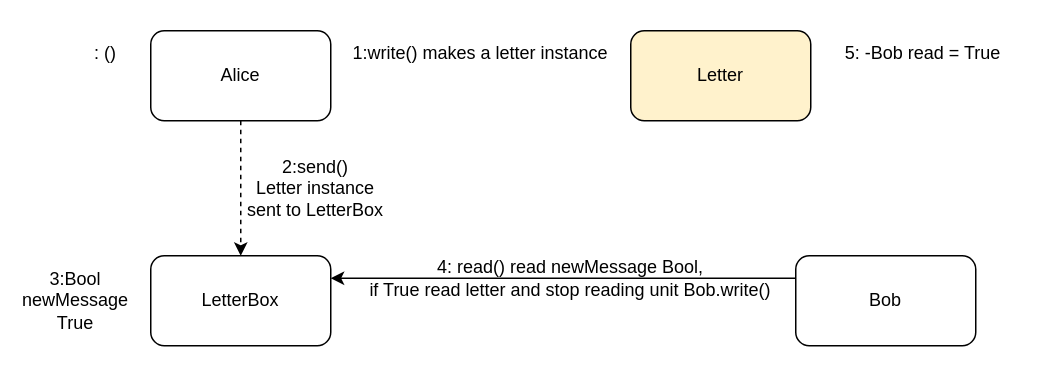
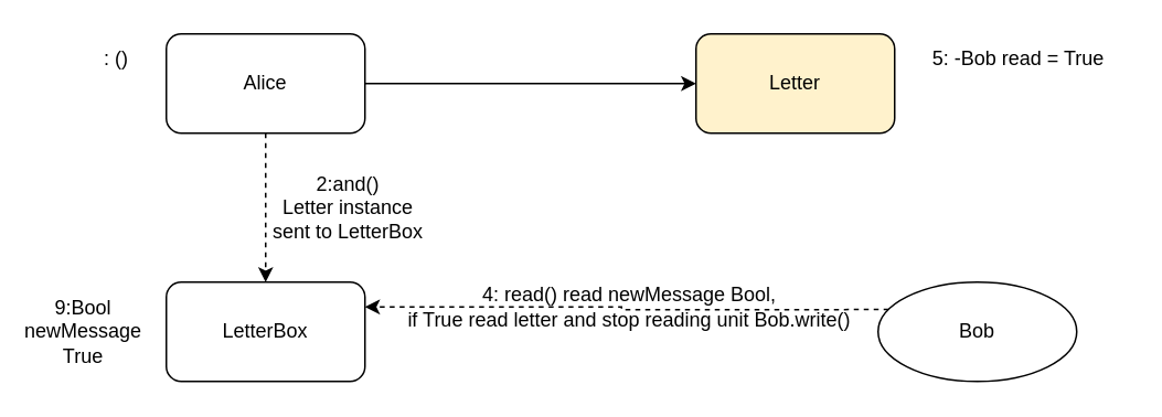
  <mxCell id="0" />
  <mxCell id="1" parent="0" />
+ <mxCell id="2" value="" style="edgeStyle=orthogonalEdgeStyle;rounded=0;orthogonalLoop=1;jettySize=auto;html=1;" edge="1" parent="1" source="4" target="7"><mxGeometry relative="1" as="geometry" /></mxCell>
  <mxCell id="3" style="edgeStyle=orthogonalEdgeStyle;rounded=0;orthogonalLoop=1;jettySize=auto;html=1;entryX=0.5;entryY=0;entryDx=0;entryDy=0;dashed=1;" edge="1" parent="1" source="4" target="8"><mxGeometry relative="1" as="geometry" /></mxCell>
  <mxCell id="4" value="Alice" style="rounded=1;whiteSpace=wrap;html=1;" vertex="1" parent="1"><mxGeometry x="100" y="20" width="120" height="60" as="geometry" /></mxCell>
- <mxCell id="5" style="edgeStyle=orthogonalEdgeStyle;rounded=0;orthogonalLoop=1;jettySize=auto;html=1;entryX=1;entryY=0.25;entryDx=0;entryDy=0;exitX=0;exitY=0.25;exitDx=0;exitDy=0;" edge="1" parent="1" source="6" target="8"><mxGeometry relative="1" as="geometry" /></mxCell>
- <mxCell id="6" value="Bob" style="rounded=1;whiteSpace=wrap;html=1;" vertex="1" parent="1"><mxGeometry x="530" y="170" width="120" height="60" as="geometry" /></mxCell>
+ <mxCell id="5" style="edgeStyle=orthogonalEdgeStyle;rounded=0;orthogonalLoop=1;jettySize=auto;html=1;entryX=1;entryY=0.25;entryDx=0;entryDy=0;exitX=0;exitY=0.25;exitDx=0;exitDy=0;dashed=1;" edge="1" parent="1" source="6" target="8"><mxGeometry relative="1" as="geometry" /></mxCell>
+ <mxCell id="6" value="Bob" style="ellipse;whiteSpace=wrap;html=1;" vertex="1" parent="1"><mxGeometry x="530" y="170" width="120" height="60" as="geometry" /></mxCell>
  <mxCell id="7" value="Letter" style="rounded=1;whiteSpace=wrap;html=1;fillColor=#fff2cc;" vertex="1" parent="1"><mxGeometry x="420" y="20" width="120" height="60" as="geometry" /></mxCell>
  <mxCell id="8" value="LetterBox" style="rounded=1;whiteSpace=wrap;html=1;" vertex="1" parent="1"><mxGeometry x="100" y="170" width="120" height="60" as="geometry" /></mxCell>
- <mxCell id="9" value="1:write() makes a letter instance" style="text;html=1;strokeColor=none;fillColor=none;align=center;verticalAlign=middle;whiteSpace=wrap;rounded=0;" vertex="1" parent="1"><mxGeometry x="230" y="20" width="180" height="30" as="geometry" /></mxCell>
- <mxCell id="10" value="2:send() &lt;br&gt;Letter instance sent to LetterBox" style="text;html=1;strokeColor=none;fillColor=none;align=center;verticalAlign=middle;whiteSpace=wrap;rounded=0;" vertex="1" parent="1"><mxGeometry x="160" y="110" width="100" height="30" as="geometry" /></mxCell>
+ <mxCell id="10" value="2:and() &lt;br&gt;Letter instance sent to LetterBox" style="text;html=1;strokeColor=none;fillColor=none;align=center;verticalAlign=middle;whiteSpace=wrap;rounded=0;" vertex="1" parent="1"><mxGeometry x="160" y="110" width="100" height="30" as="geometry" /></mxCell>
  <mxCell id="11" value=": ()" style="text;html=1;strokeColor=none;fillColor=none;align=center;verticalAlign=middle;whiteSpace=wrap;rounded=0;" vertex="1" parent="1"><mxGeometry x="40" y="20" width="60" height="30" as="geometry" /></mxCell>
- <mxCell id="12" value="3:Bool newMessage True" style="text;html=1;strokeColor=none;fillColor=none;align=center;verticalAlign=middle;whiteSpace=wrap;rounded=0;" vertex="1" parent="1"><mxGeometry x="20" y="185" width="60" height="30" as="geometry" /></mxCell>
+ <mxCell id="12" value="9:Bool newMessage True" style="text;html=1;strokeColor=none;fillColor=none;align=center;verticalAlign=middle;whiteSpace=wrap;rounded=0;" vertex="1" parent="1"><mxGeometry x="20" y="185" width="60" height="30" as="geometry" /></mxCell>
  <mxCell id="13" value="4: read() read newMessage Bool, &lt;br&gt;if True read letter and stop reading unit Bob.write()" style="text;html=1;strokeColor=none;fillColor=none;align=center;verticalAlign=middle;whiteSpace=wrap;rounded=0;" vertex="1" parent="1"><mxGeometry x="240" y="170" width="280" height="30" as="geometry" /></mxCell>
  <mxCell id="14" value="5: -Bob read = True" style="text;html=1;strokeColor=none;fillColor=none;align=center;verticalAlign=middle;whiteSpace=wrap;rounded=0;" vertex="1" parent="1"><mxGeometry x="550" y="20" width="130" height="30" as="geometry" /></mxCell>
